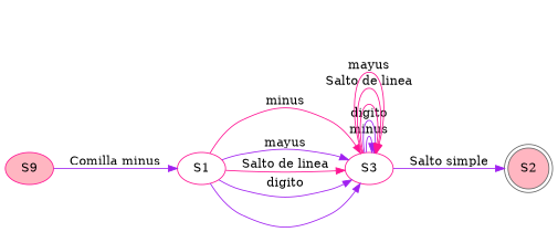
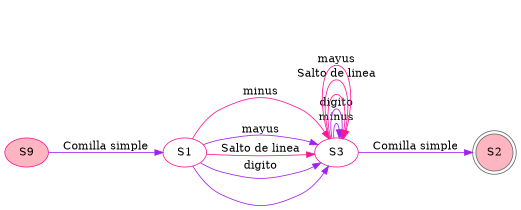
  digraph {
    rankdir=LR
    node [color=deeppink fillcolor=lightpink style=filled]
    edge [color=purple]
    n1 [label=S9]
    S1 [fillcolor=white]
    S3 [fillcolor=white]
    S2 [color=gray40 shape=doublecircle]
-   n1 -> S1 [label="Comilla minus"]
+   n1 -> S1 [label="Comilla simple"]
    S1 -> S3 [color=deeppink label=minus]
    S1 -> S3 [label=mayus]
    S1 -> S3 [color=deeppink label="Salto de linea"]
    S1 -> S3 [label=digito]
    S1 -> S3 [label=" "]
    S3 -> S3 [label=minus]
    S3 -> S3 [label=digito]
    S3 -> S3 [color=deeppink label=" "]
    S3 -> S3 [color=deeppink label="Salto de linea"]
    S3 -> S3 [color=deeppink label=mayus]
-   S3 -> S2 [label="Salto simple"]
+   S3 -> S2 [label="Comilla simple"]
  }
